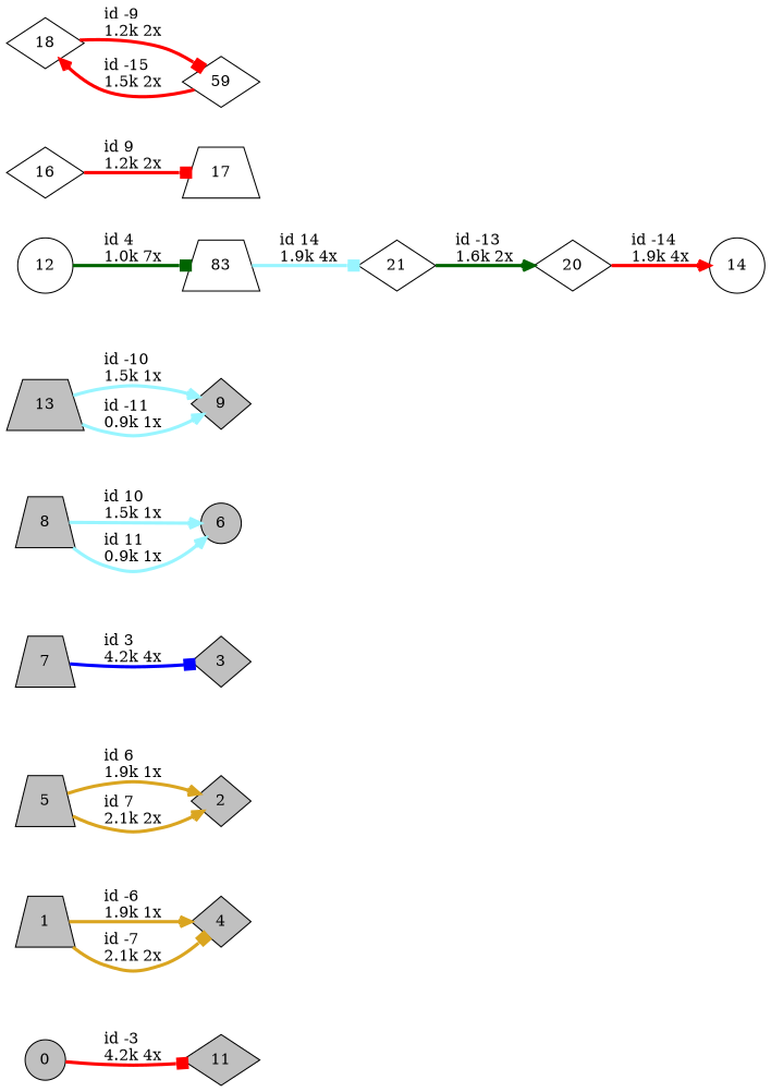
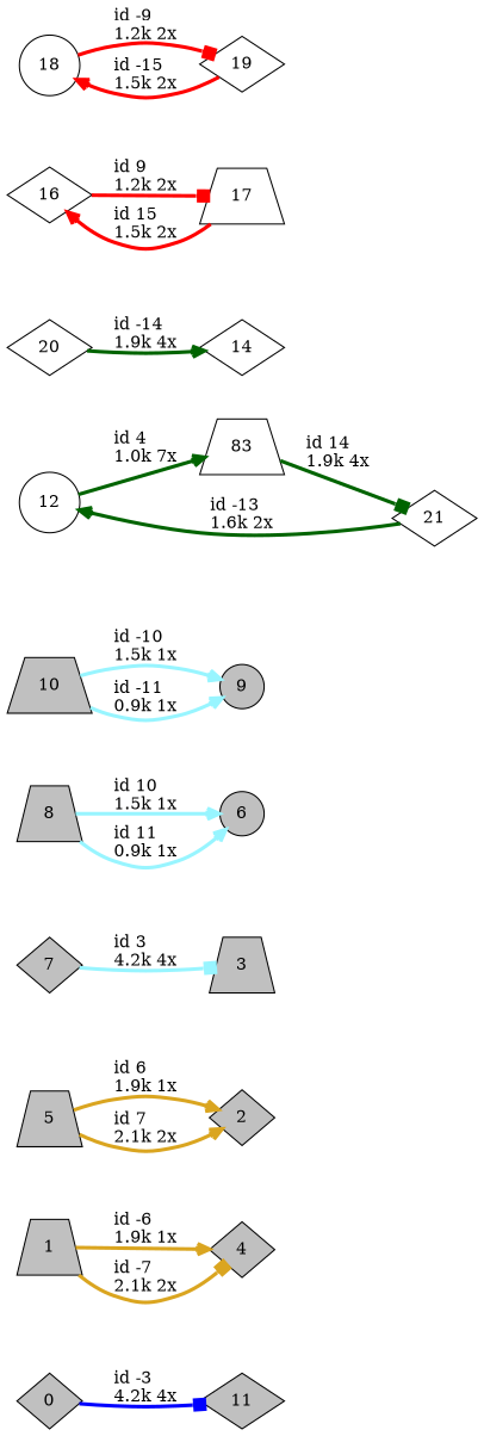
  digraph {
    fontname="DejaVu Serif"
    nodesep=0.5
    rankdir=LR
    node [fillcolor=grey fontname="DejaVu Serif" shape=diamond style=filled]
    edge [arrowhead=vee color=goldenrod fontname="DejaVu Serif" penwidth=3]
-   0 [height=0.3 shape=circle]
+   0 [height=0.3]
    11 [height=0.3]
    1 [height=0.3 shape=trapezium]
    4 [height=0.3]
    2 [height=0.3]
-   3 [height=0.3]
+   3 [height=0.3 shape=trapezium]
    5 [height=0.3 shape=trapezium]
    6 [height=0.3 shape=circle]
-   7 [height=0.3 shape=trapezium]
+   7 [height=0.3]
    8 [height=0.3 shape=trapezium]
-   9 [height=0.3]
-   10 [height=0.3 shape=trapezium label=13]
+   9 [height=0.3 shape=circle]
+   10 [height=0.3 shape=trapezium]
    12 [height=0.3 shape=circle fillcolor="" style=""]
    n14 [height=0.3 label=83 shape=trapezium fillcolor="" style=""]
    21 [height=0.3 fillcolor="" style=""]
-   14 [height=0.3 shape=circle fillcolor="" style=""]
+   14 [height=0.3 fillcolor="" style=""]
    20 [height=0.3 fillcolor="" style=""]
    16 [height=0.3 fillcolor="" style=""]
    17 [height=0.3 shape=trapezium fillcolor="" style=""]
-   18 [height=0.3 fillcolor="" style=""]
-   19 [height=0.3 label=59 fillcolor="" style=""]
-   0 -> 11 [arrowhead=box color=red label="id -3\l4.2k 4x"]
+   18 [height=0.3 shape=circle fillcolor="" style=""]
+   19 [height=0.3 fillcolor="" style=""]
+   0 -> 11 [arrowhead=box color=blue label="id -3\l4.2k 4x"]
    1 -> 4 [label="id -6\l1.9k 1x"]
    1 -> 4 [arrowhead=box label="id -7\l2.1k 2x"]
    5 -> 2 [label="id 6\l1.9k 1x"]
    5 -> 2 [label="id 7\l2.1k 2x"]
-   7 -> 3 [arrowhead=box color=blue label="id 3\l4.2k 4x"]
+   7 -> 3 [arrowhead=box color=cadetblue1 label="id 3\l4.2k 4x"]
    8 -> 6 [color=cadetblue1 label="id 10\l1.5k 1x"]
    8 -> 6 [color=cadetblue1 label="id 11\l0.9k 1x"]
    10 -> 9 [color=cadetblue1 label="id -10\l1.5k 1x"]
    10 -> 9 [color=cadetblue1 label="id -11\l0.9k 1x"]
-   12 -> n14 [arrowhead=box color=darkgreen label="id 4\l1.0k 7x"]
-   n14 -> 21 [arrowhead=box color=cadetblue1 label="id 14\l1.9k 4x"]
-   21 -> 20 [color=darkgreen label="id -13\l1.6k 2x"]
-   20 -> 14 [color=red label="id -14\l1.9k 4x"]
+   12 -> n14 [color=darkgreen label="id 4\l1.0k 7x"]
+   n14 -> 21 [arrowhead=box color=darkgreen label="id 14\l1.9k 4x"]
+   21 -> 12 [color=darkgreen label="id -13\l1.6k 2x"]
+   20 -> 14 [color=darkgreen label="id -14\l1.9k 4x"]
    16 -> 17 [arrowhead=box color=red label="id 9\l1.2k 2x"]
+   17 -> 16 [color=red label="id 15\l1.5k 2x"]
    18 -> 19 [arrowhead=box color=red label="id -9\l1.2k 2x"]
    19 -> 18 [color=red label="id -15\l1.5k 2x"]
  }
